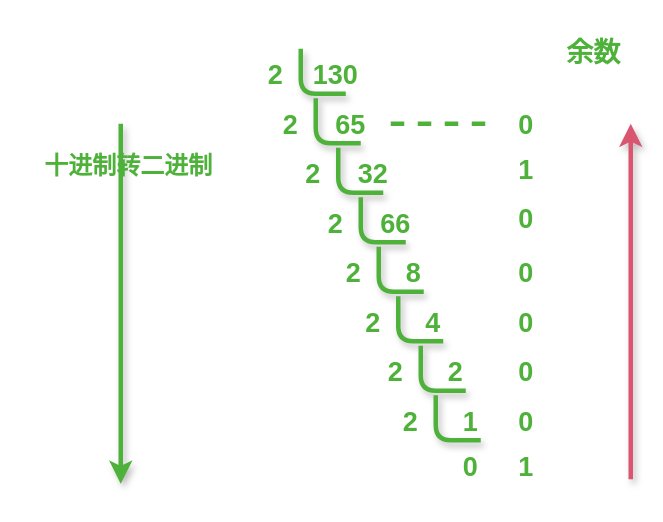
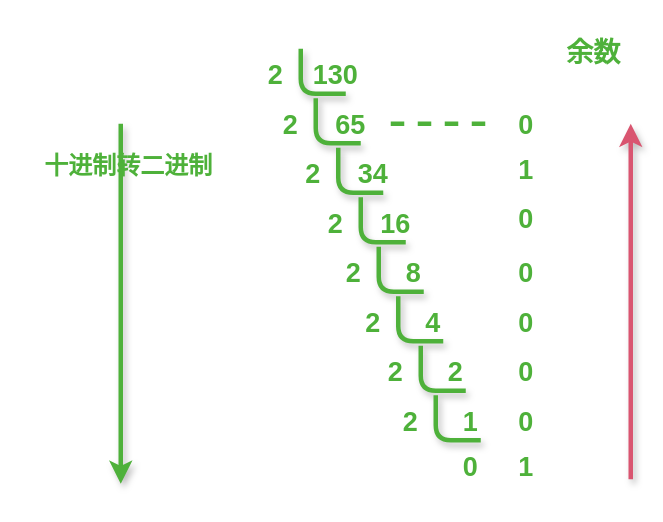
  <mxCell id="0" />
  <mxCell id="1" parent="0" />
  <mxCell id="2" value="" style="endArrow=classic;html=1;strokeColor=#4EB13A;strokeWidth=3;shadow=1;" parent="1" edge="1"><mxGeometry width="50" height="50" relative="1" as="geometry"><mxPoint x="80" y="82" as="sourcePoint" /><mxPoint x="80" y="322" as="targetPoint" /></mxGeometry></mxCell>
  <mxCell id="3" value="十进制转二进制" style="text;html=1;align=center;verticalAlign=middle;resizable=0;points=[];autosize=1;fontColor=#4EB13A;labelBackgroundColor=none;labelBorderColor=none;horizontal=1;fillColor=none;shadow=1;comic=0;rounded=0;fontSize=16;fontStyle=1;glass=0;" parent="1" vertex="1"><mxGeometry x="20" y="100" width="130" height="20" as="geometry" /></mxCell>
  <mxCell id="4" value="2" style="text;html=1;align=center;verticalAlign=middle;resizable=0;points=[];autosize=1;fontSize=18;fontColor=#4EB13A;fontStyle=1;shadow=1;" parent="1" vertex="1"><mxGeometry x="168" y="35" width="30" height="30" as="geometry" /></mxCell>
  <mxCell id="5" value="" style="endArrow=none;html=1;strokeColor=#4EB13A;strokeWidth=3;fontSize=16;fontColor=#4EB13A;shadow=1;fontStyle=1" parent="1" edge="1"><mxGeometry width="50" height="50" relative="1" as="geometry"><mxPoint x="230" y="62" as="sourcePoint" /><mxPoint x="200" y="32" as="targetPoint" /><Array as="points"><mxPoint x="200" y="62" /></Array></mxGeometry></mxCell>
  <mxCell id="6" value="130" style="text;html=1;align=center;verticalAlign=middle;resizable=0;points=[];autosize=1;fontSize=18;fontColor=#4EB13A;fontStyle=1;shadow=1;" parent="1" vertex="1"><mxGeometry x="198" y="35" width="50" height="30" as="geometry" /></mxCell>
  <mxCell id="7" value="2" style="text;html=1;align=center;verticalAlign=middle;resizable=0;points=[];autosize=1;fontSize=18;fontColor=#4EB13A;fontStyle=1;shadow=1;" parent="1" vertex="1"><mxGeometry x="178" y="68" width="30" height="30" as="geometry" /></mxCell>
  <mxCell id="8" value="" style="endArrow=none;html=1;strokeColor=#4EB13A;strokeWidth=3;fontSize=16;fontColor=#4EB13A;shadow=1;fontStyle=1" parent="1" edge="1"><mxGeometry width="50" height="50" relative="1" as="geometry"><mxPoint x="240" y="95" as="sourcePoint" /><mxPoint x="210" y="65" as="targetPoint" /><Array as="points"><mxPoint x="210" y="95" /></Array></mxGeometry></mxCell>
  <mxCell id="9" value="65" style="text;html=1;align=center;verticalAlign=middle;resizable=0;points=[];autosize=1;fontSize=18;fontColor=#4EB13A;fontStyle=1;shadow=1;" parent="1" vertex="1"><mxGeometry x="213" y="68" width="40" height="30" as="geometry" /></mxCell>
  <mxCell id="10" value="2" style="text;html=1;align=center;verticalAlign=middle;resizable=0;points=[];autosize=1;fontSize=18;fontColor=#4EB13A;fontStyle=1;shadow=1;" parent="1" vertex="1"><mxGeometry x="193" y="101" width="30" height="30" as="geometry" /></mxCell>
  <mxCell id="11" value="" style="endArrow=none;html=1;strokeColor=#4EB13A;strokeWidth=3;fontSize=16;fontColor=#4EB13A;shadow=1;fontStyle=1" parent="1" edge="1"><mxGeometry width="50" height="50" relative="1" as="geometry"><mxPoint x="255" y="128" as="sourcePoint" /><mxPoint x="225" y="98" as="targetPoint" /><Array as="points"><mxPoint x="225" y="128" /></Array></mxGeometry></mxCell>
- <mxCell id="12" value="32" style="text;html=1;align=center;verticalAlign=middle;resizable=0;points=[];autosize=1;fontSize=18;fontColor=#4EB13A;fontStyle=1;shadow=1;" parent="1" vertex="1"><mxGeometry x="228" y="101" width="40" height="30" as="geometry" /></mxCell>
+ <mxCell id="12" value="34" style="text;html=1;align=center;verticalAlign=middle;resizable=0;points=[];autosize=1;fontSize=18;fontColor=#4EB13A;fontStyle=1;shadow=1;" parent="1" vertex="1"><mxGeometry x="228" y="101" width="40" height="30" as="geometry" /></mxCell>
  <mxCell id="13" value="2" style="text;html=1;align=center;verticalAlign=middle;resizable=0;points=[];autosize=1;fontSize=18;fontColor=#4EB13A;fontStyle=1;shadow=1;" parent="1" vertex="1"><mxGeometry x="208" y="134" width="30" height="30" as="geometry" /></mxCell>
  <mxCell id="14" value="" style="endArrow=none;html=1;strokeColor=#4EB13A;strokeWidth=3;fontSize=16;fontColor=#4EB13A;shadow=1;fontStyle=1" parent="1" edge="1"><mxGeometry width="50" height="50" relative="1" as="geometry"><mxPoint x="270" y="161" as="sourcePoint" /><mxPoint x="240" y="131" as="targetPoint" /><Array as="points"><mxPoint x="240" y="161" /></Array></mxGeometry></mxCell>
- <mxCell id="15" value="66" style="text;html=1;align=center;verticalAlign=middle;resizable=0;points=[];autosize=1;fontSize=18;fontColor=#4EB13A;fontStyle=1;shadow=1;" parent="1" vertex="1"><mxGeometry x="243" y="134" width="40" height="30" as="geometry" /></mxCell>
+ <mxCell id="15" value="16" style="text;html=1;align=center;verticalAlign=middle;resizable=0;points=[];autosize=1;fontSize=18;fontColor=#4EB13A;fontStyle=1;shadow=1;" parent="1" vertex="1"><mxGeometry x="243" y="134" width="40" height="30" as="geometry" /></mxCell>
  <mxCell id="16" value="2" style="text;html=1;align=center;verticalAlign=middle;resizable=0;points=[];autosize=1;fontSize=18;fontColor=#4EB13A;fontStyle=1;shadow=1;" parent="1" vertex="1"><mxGeometry x="220" y="167" width="30" height="30" as="geometry" /></mxCell>
  <mxCell id="17" value="" style="endArrow=none;html=1;strokeColor=#4EB13A;strokeWidth=3;fontSize=16;fontColor=#4EB13A;shadow=1;fontStyle=1" parent="1" edge="1"><mxGeometry width="50" height="50" relative="1" as="geometry"><mxPoint x="282" y="194" as="sourcePoint" /><mxPoint x="252" y="164" as="targetPoint" /><Array as="points"><mxPoint x="252" y="194" /></Array></mxGeometry></mxCell>
  <mxCell id="18" value="8" style="text;html=1;align=center;verticalAlign=middle;resizable=0;points=[];autosize=1;fontSize=18;fontColor=#4EB13A;fontStyle=1;shadow=1;" parent="1" vertex="1"><mxGeometry x="260" y="167" width="30" height="30" as="geometry" /></mxCell>
  <mxCell id="19" value="2" style="text;html=1;align=center;verticalAlign=middle;resizable=0;points=[];autosize=1;fontSize=18;fontColor=#4EB13A;fontStyle=1;shadow=1;" parent="1" vertex="1"><mxGeometry x="233" y="200" width="30" height="30" as="geometry" /></mxCell>
  <mxCell id="20" value="" style="endArrow=none;html=1;strokeColor=#4EB13A;strokeWidth=3;fontSize=16;fontColor=#4EB13A;shadow=1;fontStyle=1" parent="1" edge="1"><mxGeometry width="50" height="50" relative="1" as="geometry"><mxPoint x="295" y="227" as="sourcePoint" /><mxPoint x="265" y="197" as="targetPoint" /><Array as="points"><mxPoint x="265" y="227" /></Array></mxGeometry></mxCell>
  <mxCell id="21" value="4" style="text;html=1;align=center;verticalAlign=middle;resizable=0;points=[];autosize=1;fontSize=18;fontColor=#4EB13A;fontStyle=1;shadow=1;" parent="1" vertex="1"><mxGeometry x="273" y="200" width="30" height="30" as="geometry" /></mxCell>
  <mxCell id="22" value="2" style="text;html=1;align=center;verticalAlign=middle;resizable=0;points=[];autosize=1;fontSize=18;fontColor=#4EB13A;fontStyle=1;shadow=1;" parent="1" vertex="1"><mxGeometry x="248" y="233" width="30" height="30" as="geometry" /></mxCell>
  <mxCell id="23" value="" style="endArrow=none;html=1;strokeColor=#4EB13A;strokeWidth=3;fontSize=16;fontColor=#4EB13A;shadow=1;fontStyle=1" parent="1" edge="1"><mxGeometry width="50" height="50" relative="1" as="geometry"><mxPoint x="310" y="260" as="sourcePoint" /><mxPoint x="280" y="230" as="targetPoint" /><Array as="points"><mxPoint x="280" y="260" /></Array></mxGeometry></mxCell>
  <mxCell id="24" value="2" style="text;html=1;align=center;verticalAlign=middle;resizable=0;points=[];autosize=1;fontSize=18;fontColor=#4EB13A;fontStyle=1;shadow=1;" parent="1" vertex="1"><mxGeometry x="288" y="233" width="30" height="30" as="geometry" /></mxCell>
  <mxCell id="25" value="2" style="text;html=1;align=center;verticalAlign=middle;resizable=0;points=[];autosize=1;fontSize=18;fontColor=#4EB13A;fontStyle=1;shadow=1;" parent="1" vertex="1"><mxGeometry x="258" y="266" width="30" height="30" as="geometry" /></mxCell>
  <mxCell id="26" value="" style="endArrow=none;html=1;strokeColor=#4EB13A;strokeWidth=3;fontSize=16;fontColor=#4EB13A;shadow=1;fontStyle=1" parent="1" edge="1"><mxGeometry width="50" height="50" relative="1" as="geometry"><mxPoint x="320" y="293" as="sourcePoint" /><mxPoint x="290" y="263" as="targetPoint" /><Array as="points"><mxPoint x="290" y="293" /></Array></mxGeometry></mxCell>
  <mxCell id="27" value="1" style="text;html=1;align=center;verticalAlign=middle;resizable=0;points=[];autosize=1;fontSize=18;fontColor=#4EB13A;fontStyle=1;shadow=1;" parent="1" vertex="1"><mxGeometry x="298" y="266" width="30" height="30" as="geometry" /></mxCell>
  <mxCell id="28" value="0" style="text;html=1;align=center;verticalAlign=middle;resizable=0;points=[];autosize=1;fontSize=18;fontColor=#4EB13A;fontStyle=1;shadow=1;" parent="1" vertex="1"><mxGeometry x="298" y="296" width="30" height="30" as="geometry" /></mxCell>
  <mxCell id="29" value="余数" style="text;html=1;align=center;verticalAlign=middle;resizable=0;points=[];autosize=1;fontSize=18;fontColor=#4EB13A;fontStyle=1;shadow=1;" parent="1" vertex="1"><mxGeometry x="370" y="20" width="50" height="30" as="geometry" /></mxCell>
  <mxCell id="30" value="" style="endArrow=none;dashed=1;html=1;strokeColor=#4EB13A;strokeWidth=3;fontSize=18;fontColor=#4EB13A;shadow=0;fontStyle=1;comic=0;" parent="1" edge="1"><mxGeometry width="50" height="50" relative="1" as="geometry"><mxPoint x="260" y="82" as="sourcePoint" /><mxPoint x="330" y="82" as="targetPoint" /></mxGeometry></mxCell>
  <mxCell id="31" value="0" style="text;html=1;align=center;verticalAlign=middle;resizable=0;points=[];autosize=1;fontSize=18;fontColor=#4EB13A;fontStyle=1;shadow=1;" parent="1" vertex="1"><mxGeometry x="335" y="68" width="30" height="30" as="geometry" /></mxCell>
  <mxCell id="32" value="1" style="text;html=1;align=center;verticalAlign=middle;resizable=0;points=[];autosize=1;fontSize=18;fontColor=#4EB13A;fontStyle=1;shadow=1;" parent="1" vertex="1"><mxGeometry x="335" y="98" width="30" height="30" as="geometry" /></mxCell>
  <mxCell id="33" value="0" style="text;html=1;align=center;verticalAlign=middle;resizable=0;points=[];autosize=1;fontSize=18;fontColor=#4EB13A;fontStyle=1;shadow=1;" parent="1" vertex="1"><mxGeometry x="335" y="131" width="30" height="30" as="geometry" /></mxCell>
  <mxCell id="34" value="0" style="text;html=1;align=center;verticalAlign=middle;resizable=0;points=[];autosize=1;fontSize=18;fontColor=#4EB13A;fontStyle=1;shadow=1;" parent="1" vertex="1"><mxGeometry x="335" y="167" width="30" height="30" as="geometry" /></mxCell>
  <mxCell id="35" value="0" style="text;html=1;align=center;verticalAlign=middle;resizable=0;points=[];autosize=1;fontSize=18;fontColor=#4EB13A;fontStyle=1;shadow=1;" parent="1" vertex="1"><mxGeometry x="335" y="200" width="30" height="30" as="geometry" /></mxCell>
  <mxCell id="36" value="0" style="text;html=1;align=center;verticalAlign=middle;resizable=0;points=[];autosize=1;fontSize=18;fontColor=#4EB13A;fontStyle=1;shadow=1;" parent="1" vertex="1"><mxGeometry x="335" y="233" width="30" height="30" as="geometry" /></mxCell>
  <mxCell id="37" value="0" style="text;html=1;align=center;verticalAlign=middle;resizable=0;points=[];autosize=1;fontSize=18;fontColor=#4EB13A;fontStyle=1;shadow=1;" parent="1" vertex="1"><mxGeometry x="335" y="266" width="30" height="30" as="geometry" /></mxCell>
  <mxCell id="38" value="1" style="text;html=1;align=center;verticalAlign=middle;resizable=0;points=[];autosize=1;fontSize=18;fontColor=#4EB13A;fontStyle=1;shadow=1;" parent="1" vertex="1"><mxGeometry x="335" y="296" width="30" height="30" as="geometry" /></mxCell>
  <mxCell id="39" value="" style="endArrow=classic;html=1;strokeColor=#D95570;strokeWidth=3;fontColor=#D95570;shadow=1;" parent="1" edge="1"><mxGeometry width="50" height="50" relative="1" as="geometry"><mxPoint x="420" y="319" as="sourcePoint" /><mxPoint x="420" y="82" as="targetPoint" /></mxGeometry></mxCell>
